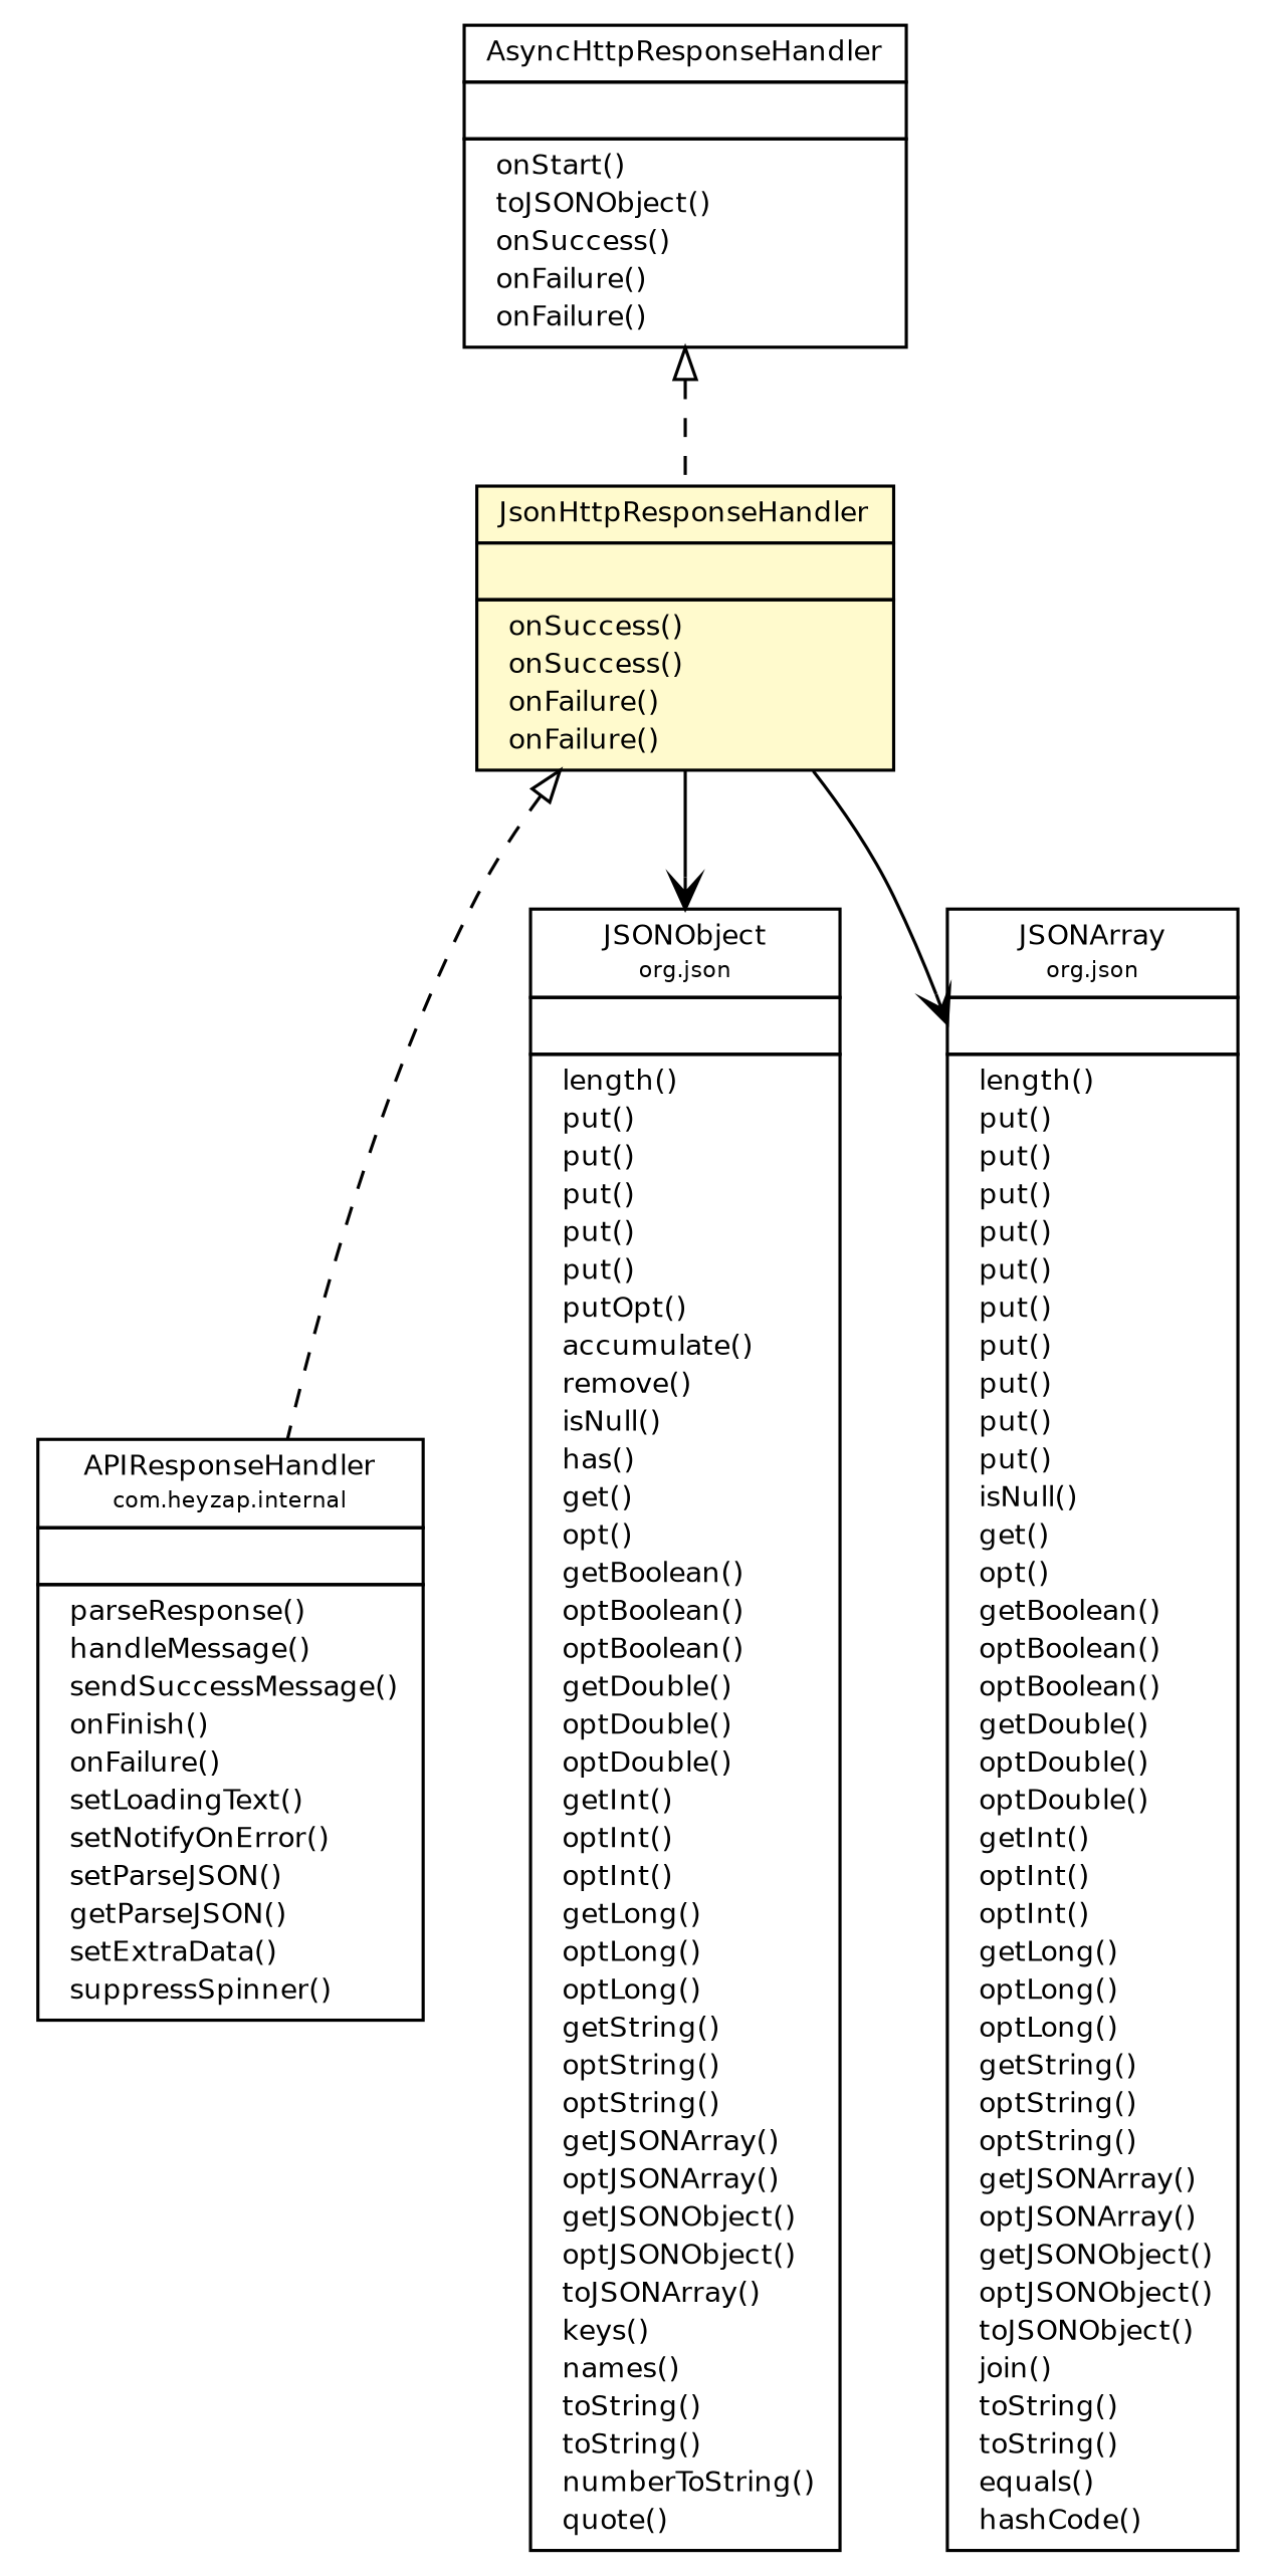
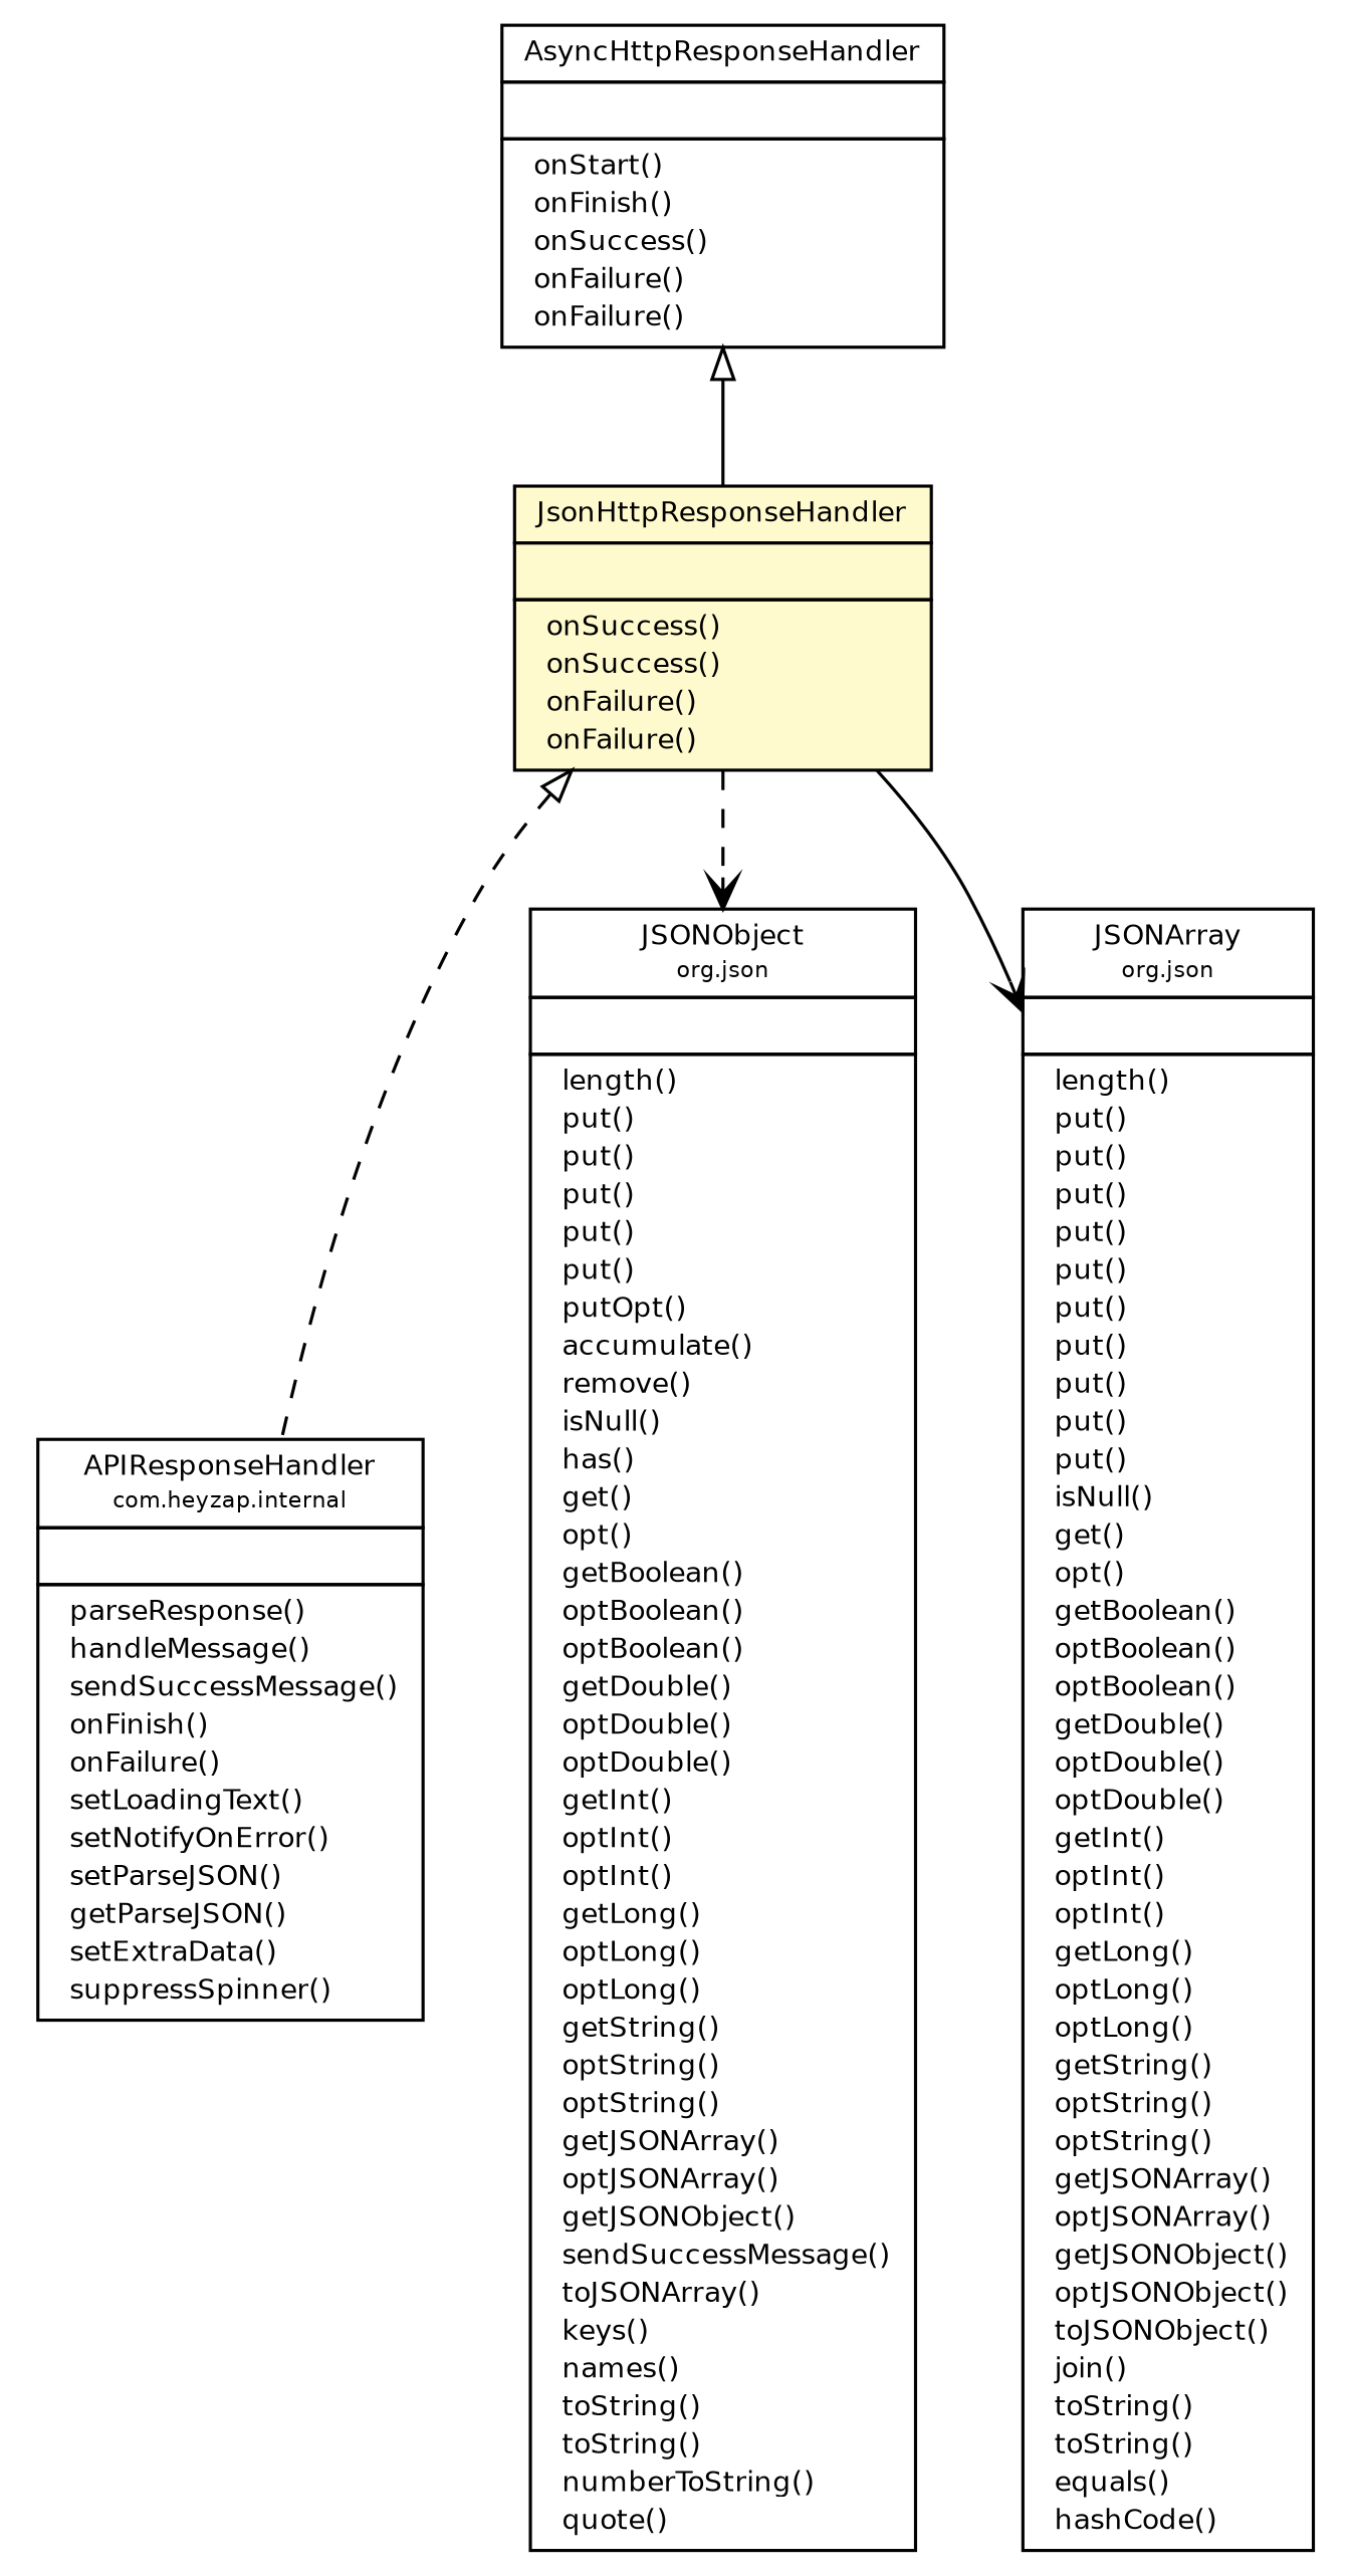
  digraph {
    nodesep=0.25
    ranksep=0.5
    node [fontcolor=black fontname=Helvetica fontsize=9.0 shape=plaintext]
    edge [fontname=Helvetica fontsize=10 headport=p labelfontname=Helvetica labelfontsize=10 style=dashed tailport=p]
    n1 [label=<<table title="com.heyzap.http.JsonHttpResponseHandler" border="0" cellborder="1" cellspacing="0" cellpadding="2" port="p" bgcolor="lemonChiffon" href="./JsonHttpResponseHandler.html"> 		<tr><td><table border="0" cellspacing="0" cellpadding="1"> <tr><td align="center" balign="center"> JsonHttpResponseHandler </td></tr> 		</table></td></tr> 		<tr><td><table border="0" cellspacing="0" cellpadding="1"> <tr><td align="left" balign="left">  </td></tr> 		</table></td></tr> 		<tr><td><table border="0" cellspacing="0" cellpadding="1"> <tr><td align="left" balign="left">  onSuccess() </td></tr> <tr><td align="left" balign="left">  onSuccess() </td></tr> <tr><td align="left" balign="left">  onFailure() </td></tr> <tr><td align="left" balign="left">  onFailure() </td></tr> 		</table></td></tr> 		</table>>]
    n2 [label=<<table title="com.heyzap.internal.APIResponseHandler" border="0" cellborder="1" cellspacing="0" cellpadding="2" port="p" href="../internal/APIResponseHandler.html"> 		<tr><td><table border="0" cellspacing="0" cellpadding="1"> <tr><td align="center" balign="center"> APIResponseHandler </td></tr> <tr><td align="center" balign="center"><font point-size="7.0"> com.heyzap.internal </font></td></tr> 		</table></td></tr> 		<tr><td><table border="0" cellspacing="0" cellpadding="1"> <tr><td align="left" balign="left">  </td></tr> 		</table></td></tr> 		<tr><td><table border="0" cellspacing="0" cellpadding="1"> <tr><td align="left" balign="left">  parseResponse() </td></tr> <tr><td align="left" balign="left">  handleMessage() </td></tr> <tr><td align="left" balign="left">  sendSuccessMessage() </td></tr> <tr><td align="left" balign="left">  onFinish() </td></tr> <tr><td align="left" balign="left">  onFailure() </td></tr> <tr><td align="left" balign="left">  setLoadingText() </td></tr> <tr><td align="left" balign="left">  setNotifyOnError() </td></tr> <tr><td align="left" balign="left">  setParseJSON() </td></tr> <tr><td align="left" balign="left">  getParseJSON() </td></tr> <tr><td align="left" balign="left">  setExtraData() </td></tr> <tr><td align="left" balign="left">  suppressSpinner() </td></tr> 		</table></td></tr> 		</table>>]
-   n3 [label=<<table title="org.json.JSONObject" border="0" cellborder="1" cellspacing="0" cellpadding="2" port="p" href="http://java.sun.com/j2se/1.4.2/docs/api/org/json/JSONObject.html"> 		<tr><td><table border="0" cellspacing="0" cellpadding="1"> <tr><td align="center" balign="center"> JSONObject </td></tr> <tr><td align="center" balign="center"><font point-size="7.0"> org.json </font></td></tr> 		</table></td></tr> 		<tr><td><table border="0" cellspacing="0" cellpadding="1"> <tr><td align="left" balign="left">  </td></tr> 		</table></td></tr> 		<tr><td><table border="0" cellspacing="0" cellpadding="1"> <tr><td align="left" balign="left">  length() </td></tr> <tr><td align="left" balign="left">  put() </td></tr> <tr><td align="left" balign="left">  put() </td></tr> <tr><td align="left" balign="left">  put() </td></tr> <tr><td align="left" balign="left">  put() </td></tr> <tr><td align="left" balign="left">  put() </td></tr> <tr><td align="left" balign="left">  putOpt() </td></tr> <tr><td align="left" balign="left">  accumulate() </td></tr> <tr><td align="left" balign="left">  remove() </td></tr> <tr><td align="left" balign="left">  isNull() </td></tr> <tr><td align="left" balign="left">  has() </td></tr> <tr><td align="left" balign="left">  get() </td></tr> <tr><td align="left" balign="left">  opt() </td></tr> <tr><td align="left" balign="left">  getBoolean() </td></tr> <tr><td align="left" balign="left">  optBoolean() </td></tr> <tr><td align="left" balign="left">  optBoolean() </td></tr> <tr><td align="left" balign="left">  getDouble() </td></tr> <tr><td align="left" balign="left">  optDouble() </td></tr> <tr><td align="left" balign="left">  optDouble() </td></tr> <tr><td align="left" balign="left">  getInt() </td></tr> <tr><td align="left" balign="left">  optInt() </td></tr> <tr><td align="left" balign="left">  optInt() </td></tr> <tr><td align="left" balign="left">  getLong() </td></tr> <tr><td align="left" balign="left">  optLong() </td></tr> <tr><td align="left" balign="left">  optLong() </td></tr> <tr><td align="left" balign="left">  getString() </td></tr> <tr><td align="left" balign="left">  optString() </td></tr> <tr><td align="left" balign="left">  optString() </td></tr> <tr><td align="left" balign="left">  getJSONArray() </td></tr> <tr><td align="left" balign="left">  optJSONArray() </td></tr> <tr><td align="left" balign="left">  getJSONObject() </td></tr> <tr><td align="left" balign="left">  optJSONObject() </td></tr> <tr><td align="left" balign="left">  toJSONArray() </td></tr> <tr><td align="left" balign="left">  keys() </td></tr> <tr><td align="left" balign="left">  names() </td></tr> <tr><td align="left" balign="left">  toString() </td></tr> <tr><td align="left" balign="left">  toString() </td></tr> <tr><td align="left" balign="left">  numberToString() </td></tr> <tr><td align="left" balign="left">  quote() </td></tr> 		</table></td></tr> 		</table>>]
+   n3 [label=<<table title="org.json.JSONObject" border="0" cellborder="1" cellspacing="0" cellpadding="2" port="p" href="http://java.sun.com/j2se/1.4.2/docs/api/org/json/JSONObject.html"> 		<tr><td><table border="0" cellspacing="0" cellpadding="1"> <tr><td align="center" balign="center"> JSONObject </td></tr> <tr><td align="center" balign="center"><font point-size="7.0"> org.json </font></td></tr> 		</table></td></tr> 		<tr><td><table border="0" cellspacing="0" cellpadding="1"> <tr><td align="left" balign="left">  </td></tr> 		</table></td></tr> 		<tr><td><table border="0" cellspacing="0" cellpadding="1"> <tr><td align="left" balign="left">  length() </td></tr> <tr><td align="left" balign="left">  put() </td></tr> <tr><td align="left" balign="left">  put() </td></tr> <tr><td align="left" balign="left">  put() </td></tr> <tr><td align="left" balign="left">  put() </td></tr> <tr><td align="left" balign="left">  put() </td></tr> <tr><td align="left" balign="left">  putOpt() </td></tr> <tr><td align="left" balign="left">  accumulate() </td></tr> <tr><td align="left" balign="left">  remove() </td></tr> <tr><td align="left" balign="left">  isNull() </td></tr> <tr><td align="left" balign="left">  has() </td></tr> <tr><td align="left" balign="left">  get() </td></tr> <tr><td align="left" balign="left">  opt() </td></tr> <tr><td align="left" balign="left">  getBoolean() </td></tr> <tr><td align="left" balign="left">  optBoolean() </td></tr> <tr><td align="left" balign="left">  optBoolean() </td></tr> <tr><td align="left" balign="left">  getDouble() </td></tr> <tr><td align="left" balign="left">  optDouble() </td></tr> <tr><td align="left" balign="left">  optDouble() </td></tr> <tr><td align="left" balign="left">  getInt() </td></tr> <tr><td align="left" balign="left">  optInt() </td></tr> <tr><td align="left" balign="left">  optInt() </td></tr> <tr><td align="left" balign="left">  getLong() </td></tr> <tr><td align="left" balign="left">  optLong() </td></tr> <tr><td align="left" balign="left">  optLong() </td></tr> <tr><td align="left" balign="left">  getString() </td></tr> <tr><td align="left" balign="left">  optString() </td></tr> <tr><td align="left" balign="left">  optString() </td></tr> <tr><td align="left" balign="left">  getJSONArray() </td></tr> <tr><td align="left" balign="left">  optJSONArray() </td></tr> <tr><td align="left" balign="left">  getJSONObject() </td></tr> <tr><td align="left" balign="left">  sendSuccessMessage() </td></tr> <tr><td align="left" balign="left">  toJSONArray() </td></tr> <tr><td align="left" balign="left">  keys() </td></tr> <tr><td align="left" balign="left">  names() </td></tr> <tr><td align="left" balign="left">  toString() </td></tr> <tr><td align="left" balign="left">  toString() </td></tr> <tr><td align="left" balign="left">  numberToString() </td></tr> <tr><td align="left" balign="left">  quote() </td></tr> 		</table></td></tr> 		</table>>]
    n4 [label=<<table title="org.json.JSONArray" border="0" cellborder="1" cellspacing="0" cellpadding="2" port="p" href="http://java.sun.com/j2se/1.4.2/docs/api/org/json/JSONArray.html"> 		<tr><td><table border="0" cellspacing="0" cellpadding="1"> <tr><td align="center" balign="center"> JSONArray </td></tr> <tr><td align="center" balign="center"><font point-size="7.0"> org.json </font></td></tr> 		</table></td></tr> 		<tr><td><table border="0" cellspacing="0" cellpadding="1"> <tr><td align="left" balign="left">  </td></tr> 		</table></td></tr> 		<tr><td><table border="0" cellspacing="0" cellpadding="1"> <tr><td align="left" balign="left">  length() </td></tr> <tr><td align="left" balign="left">  put() </td></tr> <tr><td align="left" balign="left">  put() </td></tr> <tr><td align="left" balign="left">  put() </td></tr> <tr><td align="left" balign="left">  put() </td></tr> <tr><td align="left" balign="left">  put() </td></tr> <tr><td align="left" balign="left">  put() </td></tr> <tr><td align="left" balign="left">  put() </td></tr> <tr><td align="left" balign="left">  put() </td></tr> <tr><td align="left" balign="left">  put() </td></tr> <tr><td align="left" balign="left">  put() </td></tr> <tr><td align="left" balign="left">  isNull() </td></tr> <tr><td align="left" balign="left">  get() </td></tr> <tr><td align="left" balign="left">  opt() </td></tr> <tr><td align="left" balign="left">  getBoolean() </td></tr> <tr><td align="left" balign="left">  optBoolean() </td></tr> <tr><td align="left" balign="left">  optBoolean() </td></tr> <tr><td align="left" balign="left">  getDouble() </td></tr> <tr><td align="left" balign="left">  optDouble() </td></tr> <tr><td align="left" balign="left">  optDouble() </td></tr> <tr><td align="left" balign="left">  getInt() </td></tr> <tr><td align="left" balign="left">  optInt() </td></tr> <tr><td align="left" balign="left">  optInt() </td></tr> <tr><td align="left" balign="left">  getLong() </td></tr> <tr><td align="left" balign="left">  optLong() </td></tr> <tr><td align="left" balign="left">  optLong() </td></tr> <tr><td align="left" balign="left">  getString() </td></tr> <tr><td align="left" balign="left">  optString() </td></tr> <tr><td align="left" balign="left">  optString() </td></tr> <tr><td align="left" balign="left">  getJSONArray() </td></tr> <tr><td align="left" balign="left">  optJSONArray() </td></tr> <tr><td align="left" balign="left">  getJSONObject() </td></tr> <tr><td align="left" balign="left">  optJSONObject() </td></tr> <tr><td align="left" balign="left">  toJSONObject() </td></tr> <tr><td align="left" balign="left">  join() </td></tr> <tr><td align="left" balign="left">  toString() </td></tr> <tr><td align="left" balign="left">  toString() </td></tr> <tr><td align="left" balign="left">  equals() </td></tr> <tr><td align="left" balign="left">  hashCode() </td></tr> 		</table></td></tr> 		</table>>]
-   n5 [label=<<table title="com.heyzap.http.AsyncHttpResponseHandler" border="0" cellborder="1" cellspacing="0" cellpadding="2" port="p" href="./AsyncHttpResponseHandler.html"> 		<tr><td><table border="0" cellspacing="0" cellpadding="1"> <tr><td align="center" balign="center"> AsyncHttpResponseHandler </td></tr> 		</table></td></tr> 		<tr><td><table border="0" cellspacing="0" cellpadding="1"> <tr><td align="left" balign="left">  </td></tr> 		</table></td></tr> 		<tr><td><table border="0" cellspacing="0" cellpadding="1"> <tr><td align="left" balign="left">  onStart() </td></tr> <tr><td align="left" balign="left">  toJSONObject() </td></tr> <tr><td align="left" balign="left">  onSuccess() </td></tr> <tr><td align="left" balign="left">  onFailure() </td></tr> <tr><td align="left" balign="left">  onFailure() </td></tr> 		</table></td></tr> 		</table>>]
+   n5 [label=<<table title="com.heyzap.http.AsyncHttpResponseHandler" border="0" cellborder="1" cellspacing="0" cellpadding="2" port="p" href="./AsyncHttpResponseHandler.html"> 		<tr><td><table border="0" cellspacing="0" cellpadding="1"> <tr><td align="center" balign="center"> AsyncHttpResponseHandler </td></tr> 		</table></td></tr> 		<tr><td><table border="0" cellspacing="0" cellpadding="1"> <tr><td align="left" balign="left">  </td></tr> 		</table></td></tr> 		<tr><td><table border="0" cellspacing="0" cellpadding="1"> <tr><td align="left" balign="left">  onStart() </td></tr> <tr><td align="left" balign="left">  onFinish() </td></tr> <tr><td align="left" balign="left">  onSuccess() </td></tr> <tr><td align="left" balign="left">  onFailure() </td></tr> <tr><td align="left" balign="left">  onFailure() </td></tr> 		</table></td></tr> 		</table>>]
    n1 -> n2 [arrowtail=empty dir=back]
-   n1 -> n3 [arrowhead=open color=black fontcolor=black fontsize=10.0 style=solid]
+   n1 -> n3 [arrowhead=open color=black fontcolor=black fontsize=10.0]
    n1 -> n4 [arrowhead=open color=black fontcolor=black fontsize=10.0 style=solid]
-   n5 -> n1 [arrowtail=empty dir=back]
+   n5 -> n1 [arrowtail=empty dir=back style=""]
  }
